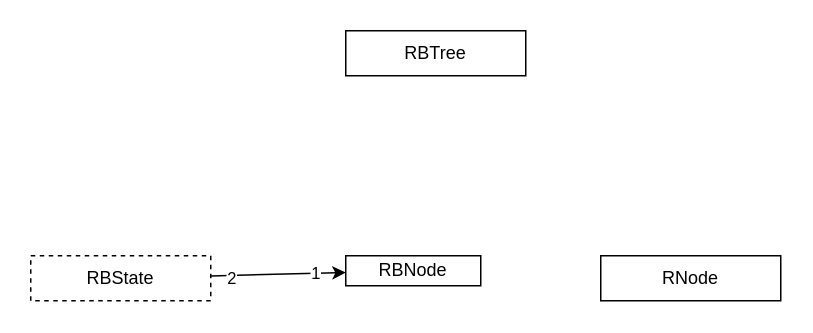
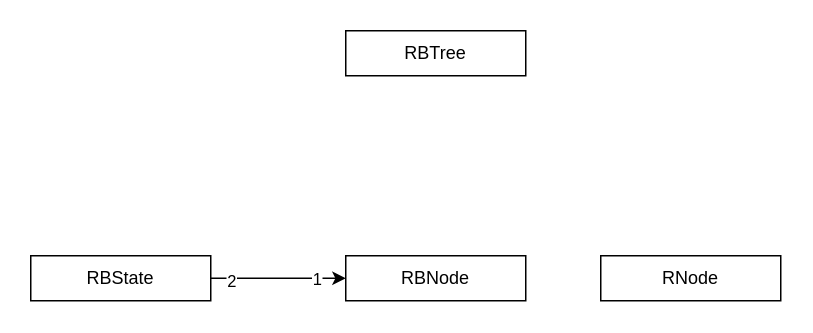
  <mxCell id="0" />
  <mxCell id="1" parent="0" />
  <mxCell id="2" value="RBTree" style="rounded=0;whiteSpace=wrap;html=1;" vertex="1" parent="1"><mxGeometry x="230" y="20" width="120" height="30" as="geometry" /></mxCell>
- <mxCell id="3" value="RBNode" style="rounded=0;whiteSpace=wrap;html=1;" vertex="1" parent="1"><mxGeometry x="230" y="170" width="90" height="20" as="geometry" /></mxCell>
+ <mxCell id="3" value="RBNode" style="rounded=0;whiteSpace=wrap;html=1;" vertex="1" parent="1"><mxGeometry x="230" y="170" width="120" height="30" as="geometry" /></mxCell>
  <mxCell id="4" value="RNode" style="rounded=0;whiteSpace=wrap;html=1;" vertex="1" parent="1"><mxGeometry x="400" y="170" width="120" height="30" as="geometry" /></mxCell>
  <mxCell id="5" style="rounded=0;orthogonalLoop=1;jettySize=auto;html=1;" edge="1" parent="1" source="8" target="3"><mxGeometry relative="1" as="geometry" /></mxCell>
  <mxCell id="6" value="2" style="edgeLabel;html=1;align=center;verticalAlign=middle;resizable=0;points=[];fontSize=11;fontFamily=Helvetica;fontColor=default;" vertex="1" connectable="0" parent="5"><mxGeometry x="-0.718" y="-1" relative="1" as="geometry"><mxPoint as="offset" /></mxGeometry></mxCell>
  <mxCell id="7" value="1" style="edgeLabel;html=1;align=center;verticalAlign=middle;resizable=0;points=[];fontSize=11;fontFamily=Helvetica;fontColor=default;" vertex="1" connectable="0" parent="5"><mxGeometry x="0.552" relative="1" as="geometry"><mxPoint as="offset" /></mxGeometry></mxCell>
- <mxCell id="8" value="RBState" style="rounded=0;whiteSpace=wrap;html=1;dashed=1;" vertex="1" parent="1"><mxGeometry x="20" y="170" width="120" height="30" as="geometry" /></mxCell>
+ <mxCell id="8" value="RBState" style="rounded=0;whiteSpace=wrap;html=1;" vertex="1" parent="1"><mxGeometry x="20" y="170" width="120" height="30" as="geometry" /></mxCell>
